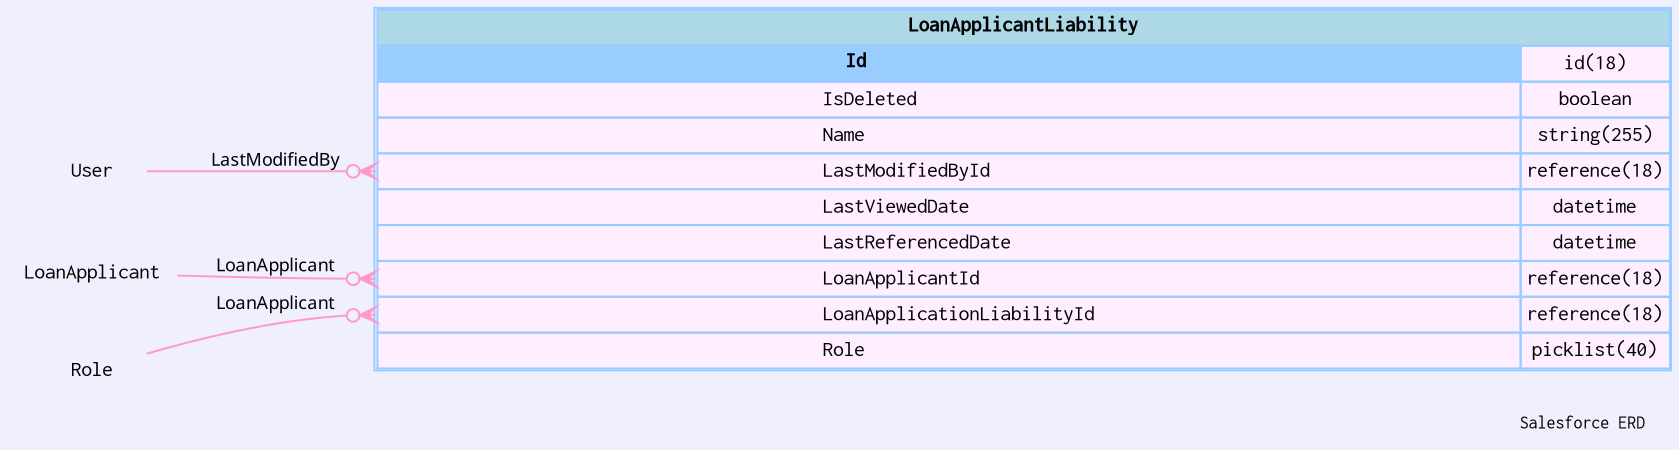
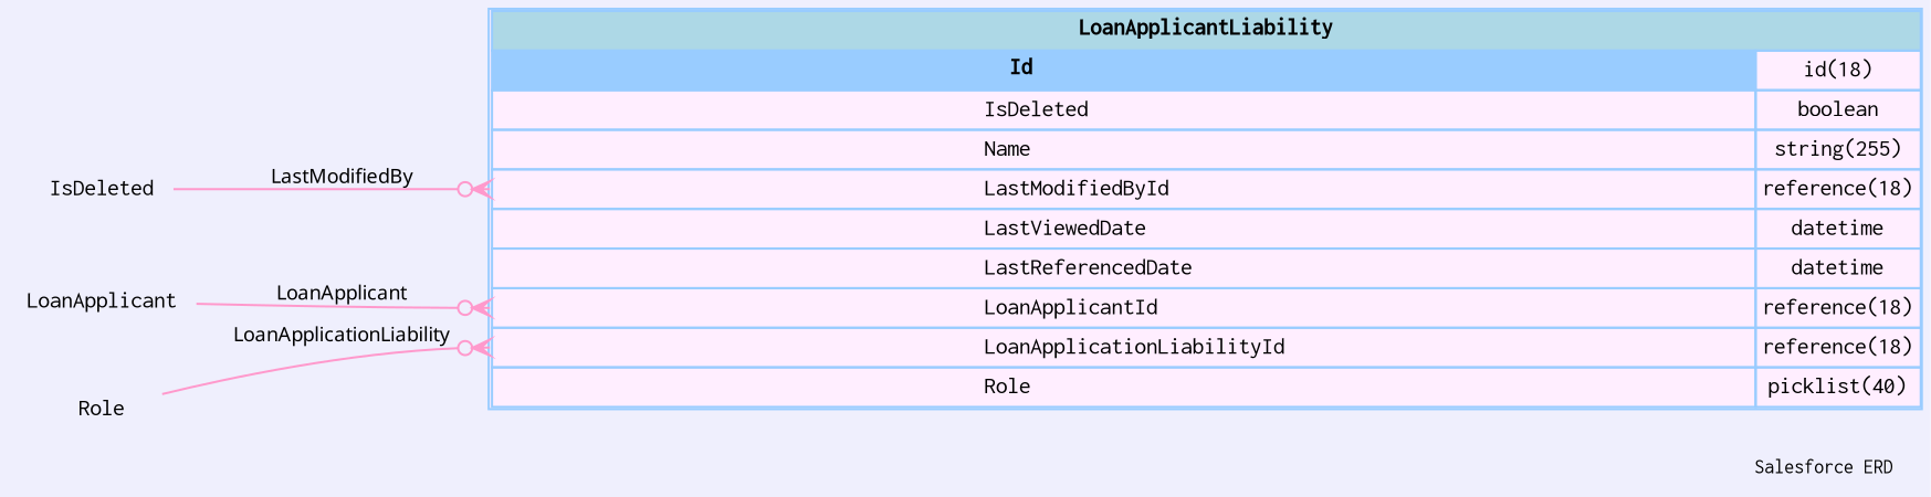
  digraph {
    bgcolor="#efeffd"
    fontname=Courier
    fontsize=9
    label="Salesforce ERD "
    labeljust=r
    nodesep=0.18
    rankdir=RL
    ranksep=0.46
    node [color="#99ccff" fontname=Courier fontsize=11 shape=plaintext]
    edge [arrowhead=none arrowsize=0.8 arrowtail=crowodot color="#ff99cc" dir=back fontname=Monaco fontsize=9 headport="Id:e"]
    n1 [label=<                 <table border="1" cellborder="1" cellspacing="0" bgcolor="#ffeeff" >                      <tr><td colspan="3" bgcolor="lightblue"><b>LoanApplicantLiability</b></td></tr>              <tr>                                         <td  bgcolor="#99ccff" port="Id" align="left">                                            <b>Id</b>                                         </td><td>id(18)</td></tr> <tr>                                          <td port="IsDeleted" align="left">                                          IsDeleted                                        </td><td>boolean</td></tr> <tr>                                          <td port="Name" align="left">                                          Name                                        </td><td>string(255)</td></tr> <tr>                                          <td port="LastModifiedById" align="left">                                          LastModifiedById                                        </td><td>reference(18)</td></tr> <tr>                                          <td port="LastViewedDate" align="left">                                          LastViewedDate                                        </td><td>datetime</td></tr> <tr>                                          <td port="LastReferencedDate" align="left">                                          LastReferencedDate                                        </td><td>datetime</td></tr> <tr>                                          <td port="LoanApplicantId" align="left">                                          LoanApplicantId                                        </td><td>reference(18)</td></tr> <tr>                                          <td port="LoanApplicationLiabilityId" align="left">                                          LoanApplicationLiabilityId                                        </td><td>reference(18)</td></tr> <tr>                                          <td port="Role" align="left">                                          Role                                        </td><td>picklist(40)</td></tr>                             </table>                 > margin=0 shape=none]
-   User
+   User [label=IsDeleted]
    LoanApplicant
    n4 [label=Role]
    n1 -> User [label=LastModifiedBy tailport="LastModifiedById:w"]
    n1 -> LoanApplicant [label=LoanApplicant tailport="LoanApplicantId:w"]
-   n1 -> n4 [label=LoanApplicant tailport="LoanApplicationLiabilityId:w"]
+   n1 -> n4 [label=LoanApplicationLiability tailport="LoanApplicationLiabilityId:w"]
  }
